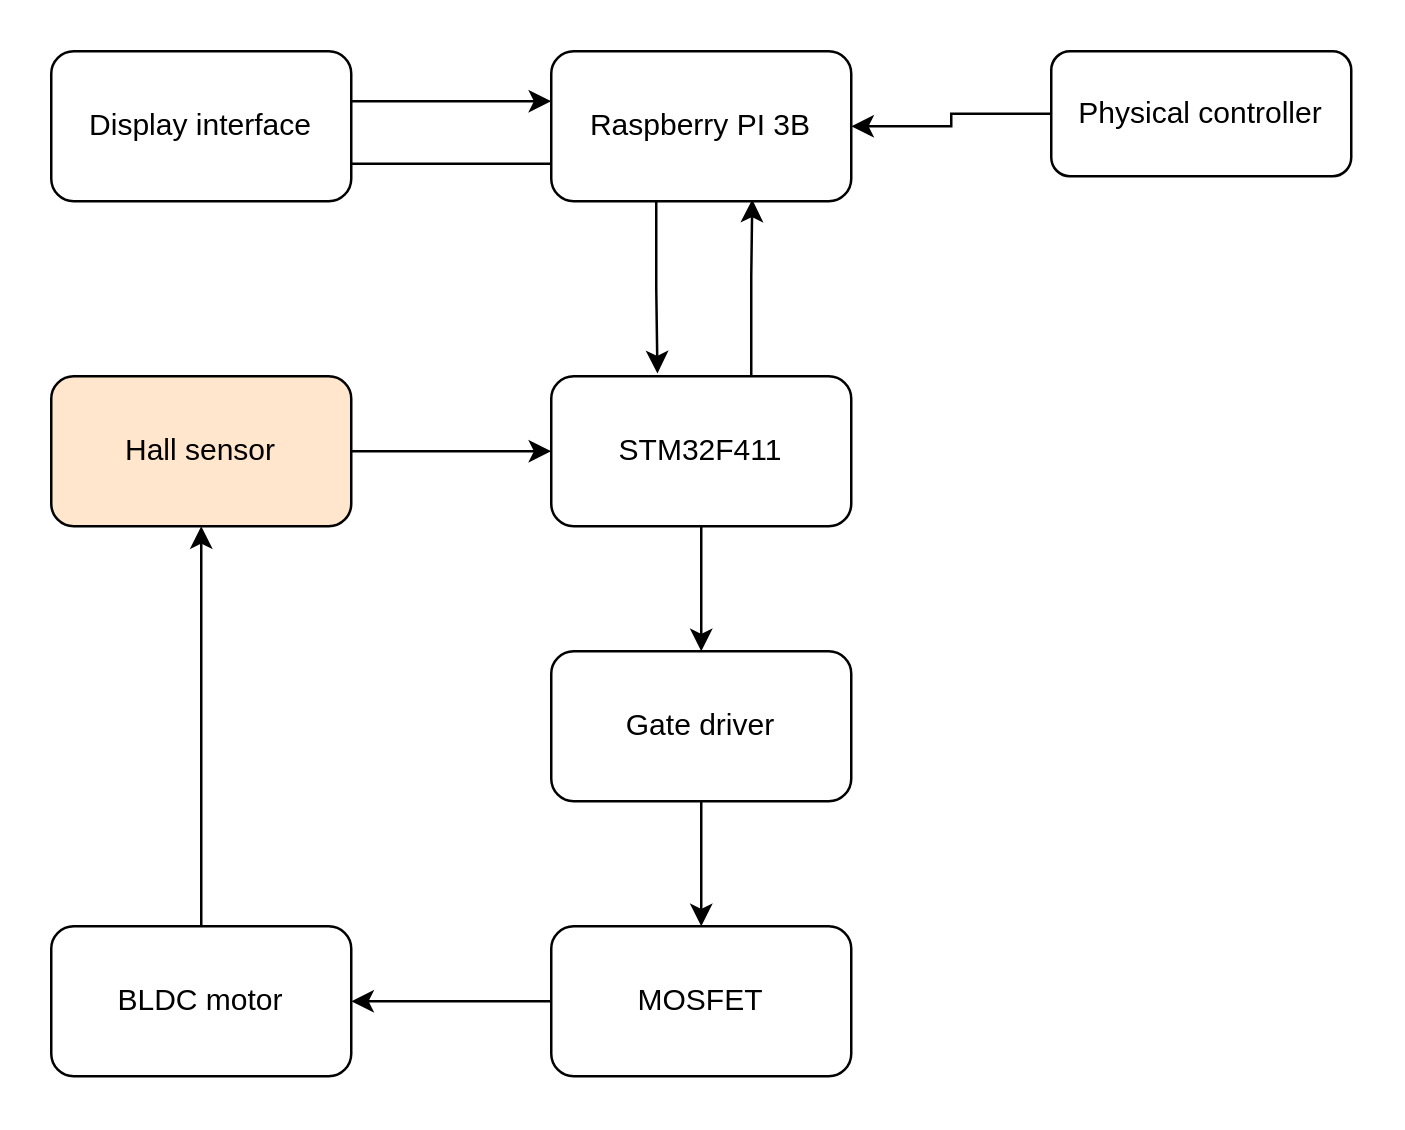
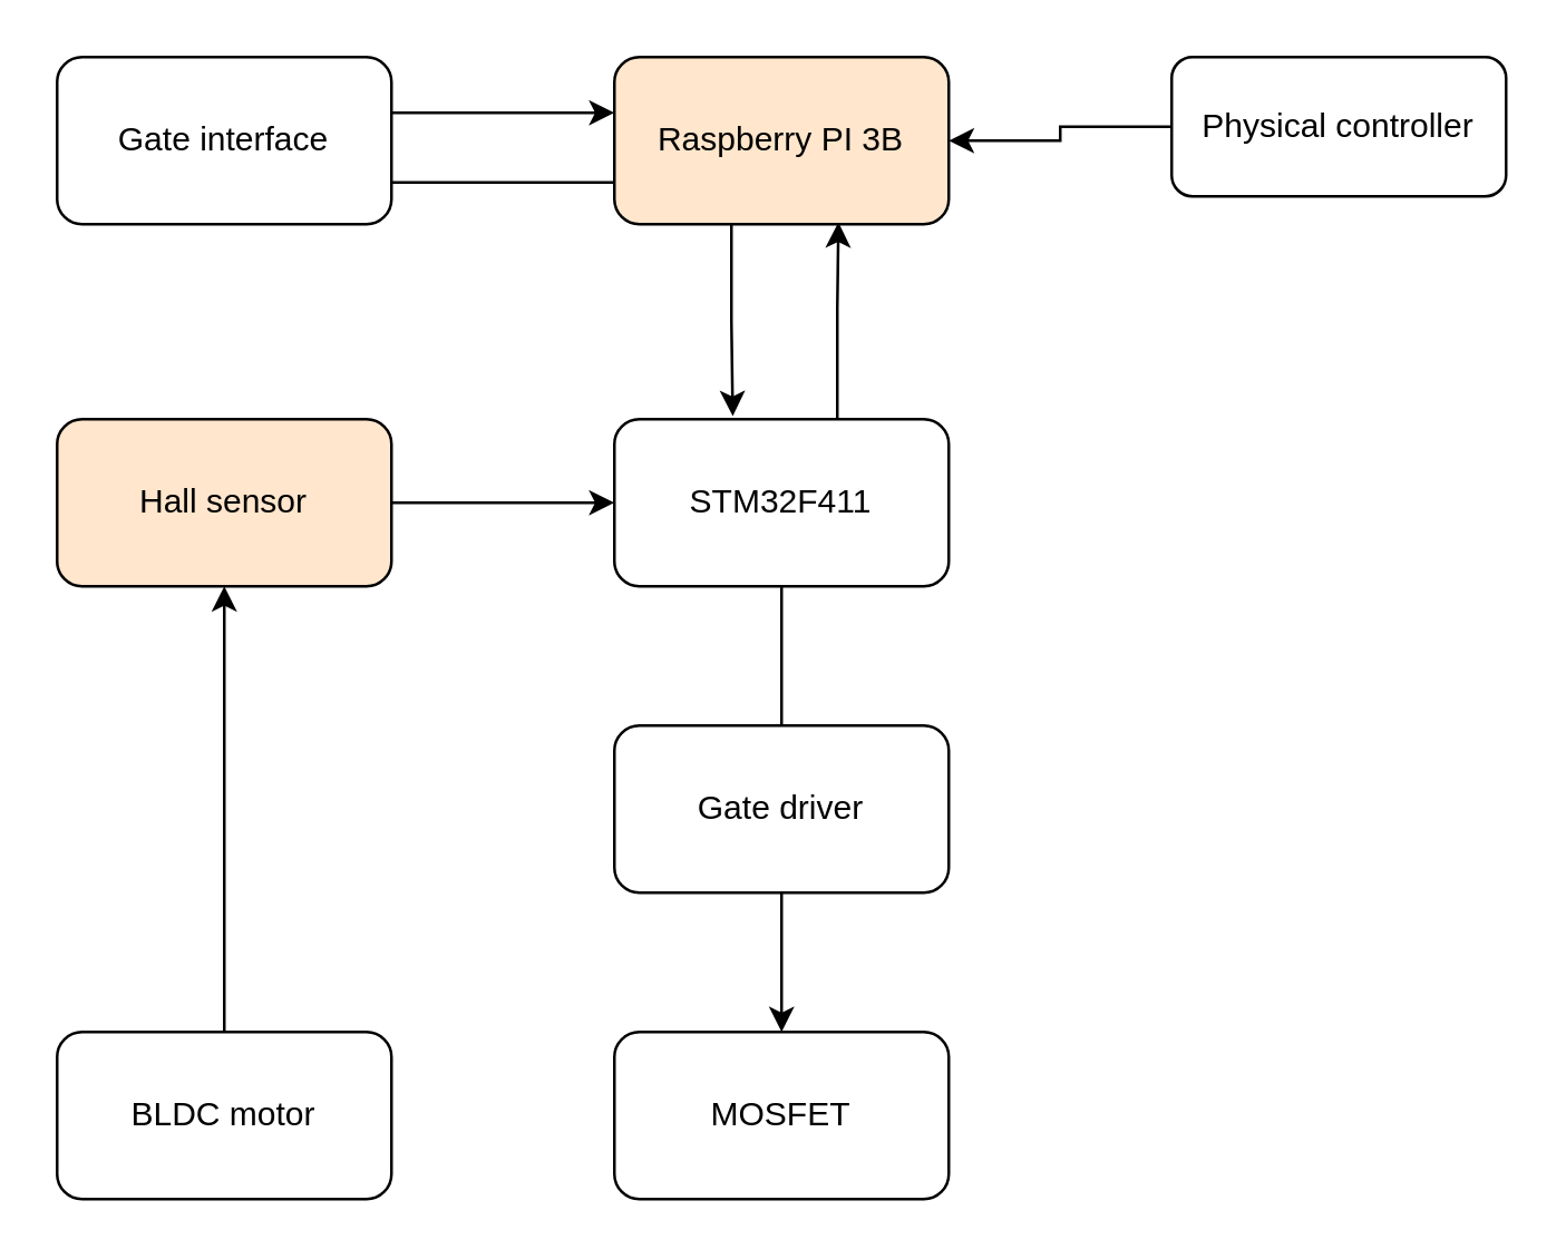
  <mxCell id="0" />
  <mxCell id="1" parent="0" />
- <mxCell id="2" style="edgeStyle=orthogonalEdgeStyle;rounded=0;orthogonalLoop=1;jettySize=auto;html=1;entryX=0.5;entryY=0;entryDx=0;entryDy=0;" edge="1" parent="1" source="4" target="11"><mxGeometry relative="1" as="geometry" /></mxCell>
+ <mxCell id="2" style="edgeStyle=orthogonalEdgeStyle;rounded=0;orthogonalLoop=1;jettySize=auto;html=1;entryX=0.5;entryY=0;entryDx=0;entryDy=0;endArrow=none;" edge="1" parent="1" source="4" target="11"><mxGeometry relative="1" as="geometry" /></mxCell>
  <mxCell id="3" style="edgeStyle=orthogonalEdgeStyle;rounded=0;orthogonalLoop=1;jettySize=auto;html=1;entryX=0.67;entryY=0.989;entryDx=0;entryDy=0;entryPerimeter=0;" edge="1" parent="1" source="4" target="7"><mxGeometry relative="1" as="geometry"><mxPoint x="300" y="70" as="targetPoint" /><Array as="points"><mxPoint x="300" y="110" /><mxPoint x="300" y="110" /></Array></mxGeometry></mxCell>
  <mxCell id="4" value="STM32F411" style="rounded=1;whiteSpace=wrap;html=1;" vertex="1" parent="1"><mxGeometry x="220" y="150" width="120" height="60" as="geometry" /></mxCell>
  <mxCell id="5" style="edgeStyle=orthogonalEdgeStyle;rounded=0;orthogonalLoop=1;jettySize=auto;html=1;entryX=0.354;entryY=-0.019;entryDx=0;entryDy=0;entryPerimeter=0;" edge="1" parent="1" source="7" target="4"><mxGeometry relative="1" as="geometry"><mxPoint x="260" y="150" as="targetPoint" /><Array as="points"><mxPoint x="262" y="115" /><mxPoint x="262" y="115" /></Array></mxGeometry></mxCell>
  <mxCell id="6" style="edgeStyle=orthogonalEdgeStyle;rounded=0;orthogonalLoop=1;jettySize=auto;html=1;entryX=1;entryY=0.75;entryDx=0;entryDy=0;endArrow=none;" edge="1" parent="1" source="7" target="19"><mxGeometry relative="1" as="geometry"><mxPoint x="160" y="60" as="targetPoint" /><Array as="points"><mxPoint x="200" y="65" /><mxPoint x="200" y="65" /></Array></mxGeometry></mxCell>
- <mxCell id="7" value="Raspberry PI 3B" style="rounded=1;whiteSpace=wrap;html=1;" vertex="1" parent="1"><mxGeometry x="220" y="20" width="120" height="60" as="geometry" /></mxCell>
+ <mxCell id="7" value="Raspberry PI 3B" style="rounded=1;whiteSpace=wrap;html=1;fillColor=#ffe6cc;" vertex="1" parent="1"><mxGeometry x="220" y="20" width="120" height="60" as="geometry" /></mxCell>
  <mxCell id="8" style="edgeStyle=orthogonalEdgeStyle;rounded=0;orthogonalLoop=1;jettySize=auto;html=1;" edge="1" parent="1" source="9" target="4"><mxGeometry relative="1" as="geometry" /></mxCell>
  <mxCell id="9" value="Hall sensor" style="rounded=1;whiteSpace=wrap;html=1;fillColor=#ffe6cc;" vertex="1" parent="1"><mxGeometry x="20" y="150" width="120" height="60" as="geometry" /></mxCell>
  <mxCell id="10" style="edgeStyle=orthogonalEdgeStyle;rounded=0;orthogonalLoop=1;jettySize=auto;html=1;" edge="1" parent="1" source="11" target="13"><mxGeometry relative="1" as="geometry" /></mxCell>
  <mxCell id="11" value="Gate driver" style="rounded=1;whiteSpace=wrap;html=1;" vertex="1" parent="1"><mxGeometry x="220" y="260" width="120" height="60" as="geometry" /></mxCell>
- <mxCell id="12" style="edgeStyle=orthogonalEdgeStyle;rounded=0;orthogonalLoop=1;jettySize=auto;html=1;entryX=1;entryY=0.5;entryDx=0;entryDy=0;" edge="1" parent="1" source="13" target="17"><mxGeometry relative="1" as="geometry" /></mxCell>
  <mxCell id="13" value="MOSFET" style="rounded=1;whiteSpace=wrap;html=1;" vertex="1" parent="1"><mxGeometry x="220" y="370" width="120" height="60" as="geometry" /></mxCell>
  <mxCell id="14" style="edgeStyle=orthogonalEdgeStyle;rounded=0;orthogonalLoop=1;jettySize=auto;html=1;entryX=1;entryY=0.5;entryDx=0;entryDy=0;" edge="1" parent="1" source="15" target="7"><mxGeometry relative="1" as="geometry" /></mxCell>
  <mxCell id="15" value="Physical controller" style="rounded=1;whiteSpace=wrap;html=1;" vertex="1" parent="1"><mxGeometry x="420" y="20" width="120" height="50" as="geometry" /></mxCell>
  <mxCell id="16" style="edgeStyle=orthogonalEdgeStyle;rounded=0;orthogonalLoop=1;jettySize=auto;html=1;" edge="1" parent="1" source="17" target="9"><mxGeometry relative="1" as="geometry" /></mxCell>
  <mxCell id="17" value="BLDC motor" style="rounded=1;whiteSpace=wrap;html=1;" vertex="1" parent="1"><mxGeometry x="20" y="370" width="120" height="60" as="geometry" /></mxCell>
  <mxCell id="18" style="edgeStyle=orthogonalEdgeStyle;rounded=0;orthogonalLoop=1;jettySize=auto;html=1;" edge="1" parent="1" source="19"><mxGeometry relative="1" as="geometry"><mxPoint x="220" y="40" as="targetPoint" /><Array as="points"><mxPoint x="220" y="40" /></Array></mxGeometry></mxCell>
- <mxCell id="19" value="Display interface" style="rounded=1;whiteSpace=wrap;html=1;" vertex="1" parent="1"><mxGeometry x="20" y="20" width="120" height="60" as="geometry" /></mxCell>
+ <mxCell id="19" value="Gate interface" style="rounded=1;whiteSpace=wrap;html=1;" vertex="1" parent="1"><mxGeometry x="20" y="20" width="120" height="60" as="geometry" /></mxCell>
